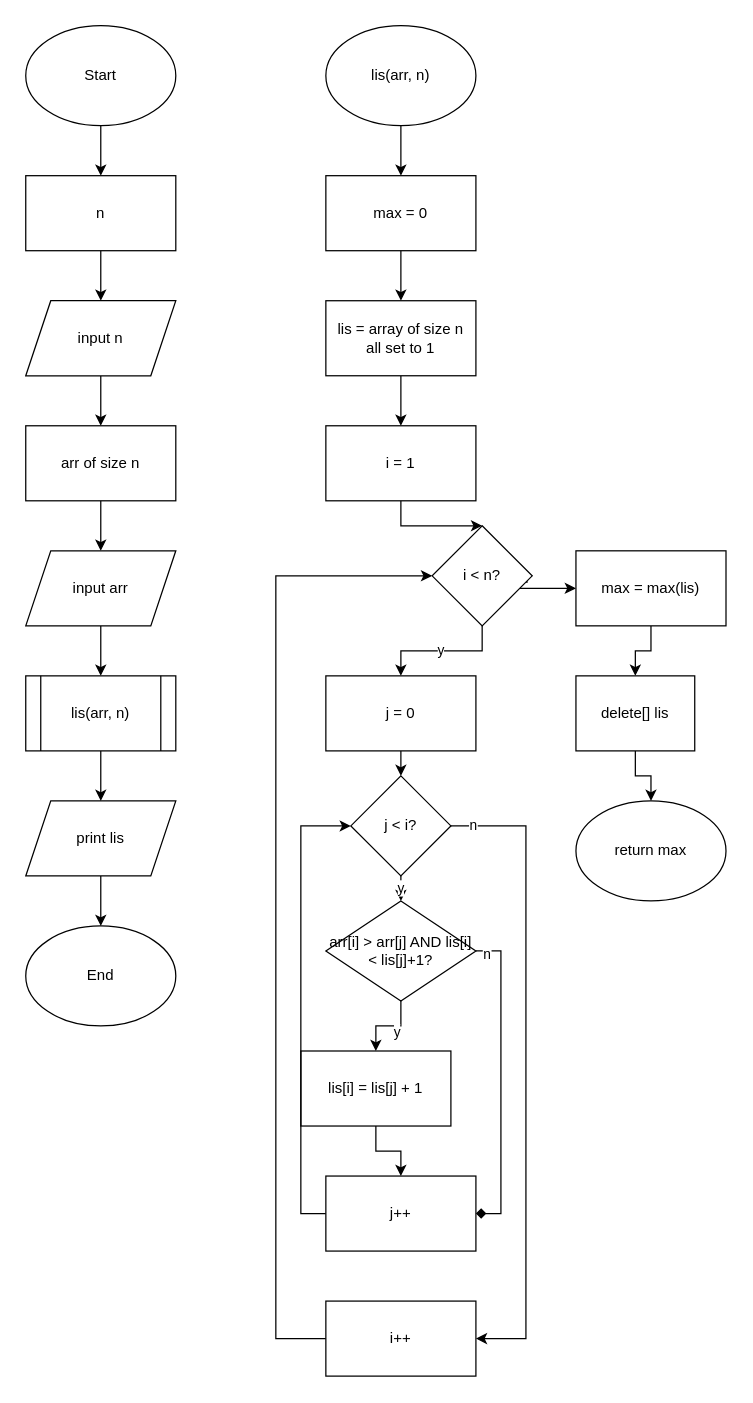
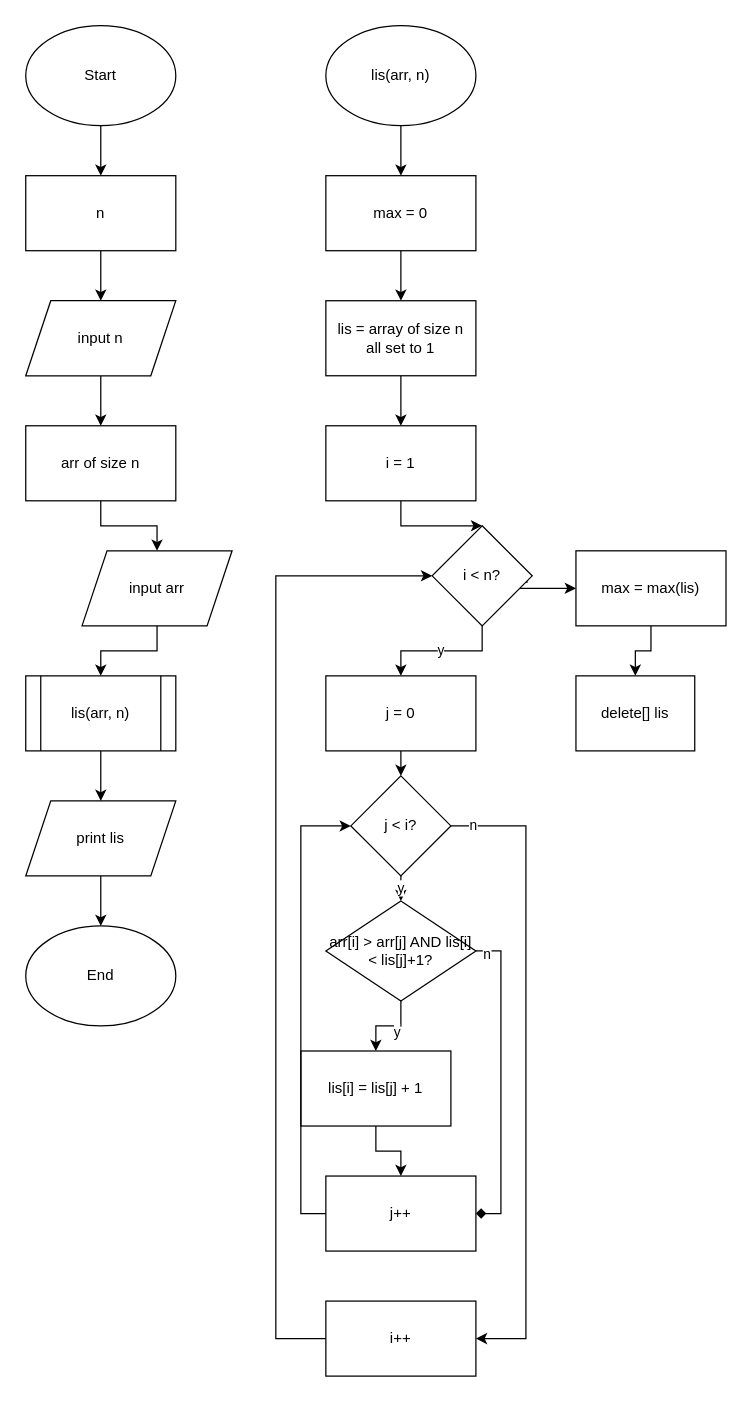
  <mxCell id="0" />
  <mxCell id="1" parent="0" />
  <mxCell id="2" style="edgeStyle=orthogonalEdgeStyle;rounded=0;orthogonalLoop=1;jettySize=auto;html=1;exitX=0.5;exitY=1;exitDx=0;exitDy=0;entryX=0.5;entryY=0;entryDx=0;entryDy=0;" edge="1" parent="1" source="3" target="5"><mxGeometry relative="1" as="geometry" /></mxCell>
  <mxCell id="3" value="Start" style="ellipse;whiteSpace=wrap;html=1;" vertex="1" parent="1"><mxGeometry width="120" height="80" as="geometry" x="20" y="20" /></mxCell>
  <mxCell id="4" style="edgeStyle=orthogonalEdgeStyle;rounded=0;orthogonalLoop=1;jettySize=auto;html=1;exitX=0.5;exitY=1;exitDx=0;exitDy=0;entryX=0.5;entryY=0;entryDx=0;entryDy=0;" edge="1" parent="1" source="5" target="7"><mxGeometry relative="1" as="geometry" /></mxCell>
  <mxCell id="5" value="n" style="rounded=0;whiteSpace=wrap;html=1;" vertex="1" parent="1"><mxGeometry y="140" width="120" height="60" as="geometry" x="20" /></mxCell>
  <mxCell id="6" style="edgeStyle=orthogonalEdgeStyle;rounded=0;orthogonalLoop=1;jettySize=auto;html=1;exitX=0.5;exitY=1;exitDx=0;exitDy=0;entryX=0.5;entryY=0;entryDx=0;entryDy=0;" edge="1" parent="1" source="7" target="9"><mxGeometry relative="1" as="geometry" /></mxCell>
  <mxCell id="7" value="input n" style="shape=parallelogram;perimeter=parallelogramPerimeter;whiteSpace=wrap;html=1;fixedSize=1;" vertex="1" parent="1"><mxGeometry y="240" width="120" height="60" as="geometry" x="20" /></mxCell>
  <mxCell id="8" style="edgeStyle=orthogonalEdgeStyle;rounded=0;orthogonalLoop=1;jettySize=auto;html=1;exitX=0.5;exitY=1;exitDx=0;exitDy=0;entryX=0.5;entryY=0;entryDx=0;entryDy=0;" edge="1" parent="1" source="9" target="11"><mxGeometry relative="1" as="geometry" /></mxCell>
  <mxCell id="9" value="arr of size n" style="rounded=0;whiteSpace=wrap;html=1;" vertex="1" parent="1"><mxGeometry y="340" width="120" height="60" as="geometry" x="20" /></mxCell>
  <mxCell id="10" style="edgeStyle=orthogonalEdgeStyle;rounded=0;orthogonalLoop=1;jettySize=auto;html=1;exitX=0.5;exitY=1;exitDx=0;exitDy=0;entryX=0.5;entryY=0;entryDx=0;entryDy=0;" edge="1" parent="1" source="11" target="13"><mxGeometry relative="1" as="geometry" /></mxCell>
- <mxCell id="11" value="input arr" style="shape=parallelogram;perimeter=parallelogramPerimeter;whiteSpace=wrap;html=1;fixedSize=1;" vertex="1" parent="1"><mxGeometry y="440" width="120" height="60" as="geometry" x="20" /></mxCell>
+ <mxCell id="11" value="input arr" style="shape=parallelogram;perimeter=parallelogramPerimeter;whiteSpace=wrap;html=1;fixedSize=1;" vertex="1" parent="1"><mxGeometry x="65" y="440" width="120" height="60" as="geometry" /></mxCell>
  <mxCell id="12" style="edgeStyle=orthogonalEdgeStyle;rounded=0;orthogonalLoop=1;jettySize=auto;html=1;exitX=0.5;exitY=1;exitDx=0;exitDy=0;entryX=0.5;entryY=0;entryDx=0;entryDy=0;" edge="1" parent="1" source="13" target="15"><mxGeometry relative="1" as="geometry" /></mxCell>
  <mxCell id="13" value="lis(arr, n)" style="shape=process;whiteSpace=wrap;html=1;backgroundOutline=1;" vertex="1" parent="1"><mxGeometry y="540" width="120" height="60" as="geometry" x="20" /></mxCell>
  <mxCell id="14" style="edgeStyle=orthogonalEdgeStyle;rounded=0;orthogonalLoop=1;jettySize=auto;html=1;exitX=0.5;exitY=1;exitDx=0;exitDy=0;entryX=0.5;entryY=0;entryDx=0;entryDy=0;" edge="1" parent="1" source="15" target="16"><mxGeometry relative="1" as="geometry" /></mxCell>
  <mxCell id="15" value="print lis" style="shape=parallelogram;perimeter=parallelogramPerimeter;whiteSpace=wrap;html=1;fixedSize=1;" vertex="1" parent="1"><mxGeometry y="640" width="120" height="60" as="geometry" x="20" /></mxCell>
  <mxCell id="16" value="End" style="ellipse;whiteSpace=wrap;html=1;" vertex="1" parent="1"><mxGeometry y="740" width="120" height="80" as="geometry" x="20" /></mxCell>
  <mxCell id="17" style="edgeStyle=orthogonalEdgeStyle;rounded=0;orthogonalLoop=1;jettySize=auto;html=1;exitX=0.5;exitY=1;exitDx=0;exitDy=0;entryX=0.5;entryY=0;entryDx=0;entryDy=0;" edge="1" parent="1" source="18" target="20"><mxGeometry relative="1" as="geometry" /></mxCell>
  <mxCell id="18" value="lis(arr, n)" style="ellipse;whiteSpace=wrap;html=1;" vertex="1" parent="1"><mxGeometry x="260" width="120" height="80" as="geometry" y="20" /></mxCell>
  <mxCell id="19" style="edgeStyle=orthogonalEdgeStyle;rounded=0;orthogonalLoop=1;jettySize=auto;html=1;exitX=0.5;exitY=1;exitDx=0;exitDy=0;entryX=0.5;entryY=0;entryDx=0;entryDy=0;" edge="1" parent="1" source="20" target="22"><mxGeometry relative="1" as="geometry" /></mxCell>
  <mxCell id="20" value="max = 0" style="rounded=0;whiteSpace=wrap;html=1;" vertex="1" parent="1"><mxGeometry x="260" y="140" width="120" height="60" as="geometry" /></mxCell>
  <mxCell id="21" style="edgeStyle=orthogonalEdgeStyle;rounded=0;orthogonalLoop=1;jettySize=auto;html=1;exitX=0.5;exitY=1;exitDx=0;exitDy=0;entryX=0.5;entryY=0;entryDx=0;entryDy=0;" edge="1" parent="1" source="22" target="24"><mxGeometry relative="1" as="geometry" /></mxCell>
  <mxCell id="22" value="&lt;div&gt;lis = array of size n&lt;/div&gt;&lt;div&gt;all set to 1&lt;br&gt;&lt;/div&gt;" style="rounded=0;whiteSpace=wrap;html=1;" vertex="1" parent="1"><mxGeometry x="260" y="240" width="120" height="60" as="geometry" /></mxCell>
  <mxCell id="23" style="edgeStyle=orthogonalEdgeStyle;rounded=0;orthogonalLoop=1;jettySize=auto;html=1;exitX=0.5;exitY=1;exitDx=0;exitDy=0;entryX=0.5;entryY=0;entryDx=0;entryDy=0;" edge="1" parent="1" source="24" target="28"><mxGeometry relative="1" as="geometry" /></mxCell>
  <mxCell id="24" value="i = 1" style="rounded=0;whiteSpace=wrap;html=1;" vertex="1" parent="1"><mxGeometry x="260" y="340" width="120" height="60" as="geometry" /></mxCell>
  <mxCell id="25" value="y" style="edgeStyle=orthogonalEdgeStyle;rounded=0;orthogonalLoop=1;jettySize=auto;html=1;exitX=0.5;exitY=1;exitDx=0;exitDy=0;entryX=0.5;entryY=0;entryDx=0;entryDy=0;" edge="1" parent="1" source="28" target="30"><mxGeometry relative="1" as="geometry" /></mxCell>
  <mxCell id="26" style="edgeStyle=orthogonalEdgeStyle;rounded=0;orthogonalLoop=1;jettySize=auto;html=1;exitX=1;exitY=0.5;exitDx=0;exitDy=0;entryX=0;entryY=0.5;entryDx=0;entryDy=0;" edge="1" parent="1" source="28" target="47"><mxGeometry relative="1" as="geometry"><Array as="points"><mxPoint x="410" y="460" /><mxPoint x="410" y="470" /></Array></mxGeometry></mxCell>
  <mxCell id="27" value="n" style="edgeLabel;html=1;align=center;verticalAlign=middle;resizable=0;points=[];" vertex="1" connectable="0" parent="26"><mxGeometry x="-0.806" y="1" relative="1" as="geometry"><mxPoint as="offset" /></mxGeometry></mxCell>
  <mxCell id="28" value="i &amp;lt; n?" style="rhombus;whiteSpace=wrap;html=1;" vertex="1" parent="1"><mxGeometry x="345" y="420" width="80" height="80" as="geometry" /></mxCell>
  <mxCell id="29" style="edgeStyle=orthogonalEdgeStyle;rounded=0;orthogonalLoop=1;jettySize=auto;html=1;exitX=0.5;exitY=1;exitDx=0;exitDy=0;entryX=0.5;entryY=0;entryDx=0;entryDy=0;" edge="1" parent="1" source="30" target="34"><mxGeometry relative="1" as="geometry" /></mxCell>
  <mxCell id="30" value="j = 0" style="rounded=0;whiteSpace=wrap;html=1;" vertex="1" parent="1"><mxGeometry x="260" y="540" width="120" height="60" as="geometry" /></mxCell>
  <mxCell id="31" value="y" style="edgeStyle=orthogonalEdgeStyle;rounded=0;orthogonalLoop=1;jettySize=auto;html=1;exitX=0.5;exitY=1;exitDx=0;exitDy=0;entryX=0.5;entryY=0;entryDx=0;entryDy=0;" edge="1" parent="1" source="34" target="39"><mxGeometry relative="1" as="geometry" /></mxCell>
  <mxCell id="32" style="edgeStyle=orthogonalEdgeStyle;rounded=0;orthogonalLoop=1;jettySize=auto;html=1;exitX=1;exitY=0.5;exitDx=0;exitDy=0;entryX=1;entryY=0.5;entryDx=0;entryDy=0;" edge="1" parent="1" source="34" target="45"><mxGeometry relative="1" as="geometry"><Array as="points"><mxPoint x="420" y="660" /><mxPoint x="420" y="1070" /></Array></mxGeometry></mxCell>
  <mxCell id="33" value="n" style="edgeLabel;html=1;align=center;verticalAlign=middle;resizable=0;points=[];" vertex="1" connectable="0" parent="32"><mxGeometry x="-0.933" y="1" relative="1" as="geometry"><mxPoint as="offset" /></mxGeometry></mxCell>
  <mxCell id="34" value="j &amp;lt; i?" style="rhombus;whiteSpace=wrap;html=1;" vertex="1" parent="1"><mxGeometry x="280" y="620" width="80" height="80" as="geometry" /></mxCell>
  <mxCell id="35" style="edgeStyle=orthogonalEdgeStyle;rounded=0;orthogonalLoop=1;jettySize=auto;html=1;exitX=0.5;exitY=1;exitDx=0;exitDy=0;entryX=0.5;entryY=0;entryDx=0;entryDy=0;" edge="1" parent="1" source="39" target="41"><mxGeometry relative="1" as="geometry" /></mxCell>
  <mxCell id="36" value="y" style="edgeLabel;html=1;align=center;verticalAlign=middle;resizable=0;points=[];" vertex="1" connectable="0" parent="35"><mxGeometry x="-0.35" y="4" relative="1" as="geometry"><mxPoint x="-4" as="offset" /></mxGeometry></mxCell>
  <mxCell id="37" style="edgeStyle=orthogonalEdgeStyle;rounded=0;orthogonalLoop=1;jettySize=auto;html=1;exitX=1;exitY=0.5;exitDx=0;exitDy=0;entryX=1;entryY=0.5;entryDx=0;entryDy=0;endArrow=diamond;" edge="1" parent="1" source="39" target="43"><mxGeometry relative="1" as="geometry" /></mxCell>
  <mxCell id="38" value="n" style="edgeLabel;html=1;align=center;verticalAlign=middle;resizable=0;points=[];" vertex="1" connectable="0" parent="37"><mxGeometry x="-0.936" y="-2" relative="1" as="geometry"><mxPoint as="offset" /></mxGeometry></mxCell>
  <mxCell id="39" value="&lt;div&gt;arr[i] &amp;gt; arr[j] AND lis[i] &amp;lt; lis[j]+1?&lt;br&gt;&lt;/div&gt;" style="rhombus;whiteSpace=wrap;html=1;" vertex="1" parent="1"><mxGeometry x="260" y="720" width="120" height="80" as="geometry" /></mxCell>
  <mxCell id="40" style="edgeStyle=orthogonalEdgeStyle;rounded=0;orthogonalLoop=1;jettySize=auto;html=1;exitX=0.5;exitY=1;exitDx=0;exitDy=0;entryX=0.5;entryY=0;entryDx=0;entryDy=0;" edge="1" parent="1" source="41" target="43"><mxGeometry relative="1" as="geometry" /></mxCell>
  <mxCell id="41" value="lis[i] = lis[j] + 1" style="rounded=0;whiteSpace=wrap;html=1;" vertex="1" parent="1"><mxGeometry x="240" y="840" width="120" height="60" as="geometry" /></mxCell>
  <mxCell id="42" style="edgeStyle=orthogonalEdgeStyle;rounded=0;orthogonalLoop=1;jettySize=auto;html=1;exitX=0;exitY=0.5;exitDx=0;exitDy=0;entryX=0;entryY=0.5;entryDx=0;entryDy=0;" edge="1" parent="1" source="43" target="34"><mxGeometry relative="1" as="geometry" /></mxCell>
  <mxCell id="43" value="j++" style="rounded=0;whiteSpace=wrap;html=1;" vertex="1" parent="1"><mxGeometry x="260" y="940" width="120" height="60" as="geometry" /></mxCell>
  <mxCell id="44" style="edgeStyle=orthogonalEdgeStyle;rounded=0;orthogonalLoop=1;jettySize=auto;html=1;exitX=0;exitY=0.5;exitDx=0;exitDy=0;entryX=0;entryY=0.5;entryDx=0;entryDy=0;" edge="1" parent="1" source="45" target="28"><mxGeometry relative="1" as="geometry"><Array as="points"><mxPoint x="220" y="1070" /><mxPoint x="220" y="460" /></Array></mxGeometry></mxCell>
  <mxCell id="45" value="i++" style="rounded=0;whiteSpace=wrap;html=1;" vertex="1" parent="1"><mxGeometry x="260" y="1040" width="120" height="60" as="geometry" /></mxCell>
  <mxCell id="46" style="edgeStyle=orthogonalEdgeStyle;rounded=0;orthogonalLoop=1;jettySize=auto;html=1;exitX=0.5;exitY=1;exitDx=0;exitDy=0;entryX=0.5;entryY=0;entryDx=0;entryDy=0;" edge="1" parent="1" source="47" target="49"><mxGeometry relative="1" as="geometry" /></mxCell>
  <mxCell id="47" value="max = max(lis)" style="rounded=0;whiteSpace=wrap;html=1;" vertex="1" parent="1"><mxGeometry x="460" y="440" width="120" height="60" as="geometry" /></mxCell>
- <mxCell id="48" style="edgeStyle=orthogonalEdgeStyle;rounded=0;orthogonalLoop=1;jettySize=auto;html=1;exitX=0.5;exitY=1;exitDx=0;exitDy=0;entryX=0.5;entryY=0;entryDx=0;entryDy=0;" edge="1" parent="1" source="49" target="50"><mxGeometry relative="1" as="geometry" /></mxCell>
  <mxCell id="49" value="delete[] lis" style="rounded=0;whiteSpace=wrap;html=1;" vertex="1" parent="1"><mxGeometry x="460" y="540" width="95" height="60" as="geometry" /></mxCell>
- <mxCell id="50" value="return max" style="ellipse;whiteSpace=wrap;html=1;" vertex="1" parent="1"><mxGeometry x="460" y="640" width="120" height="80" as="geometry" /></mxCell>
